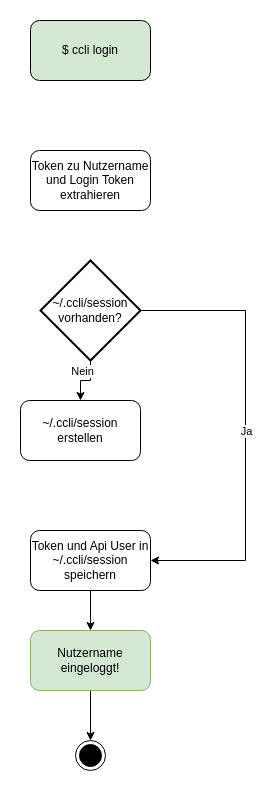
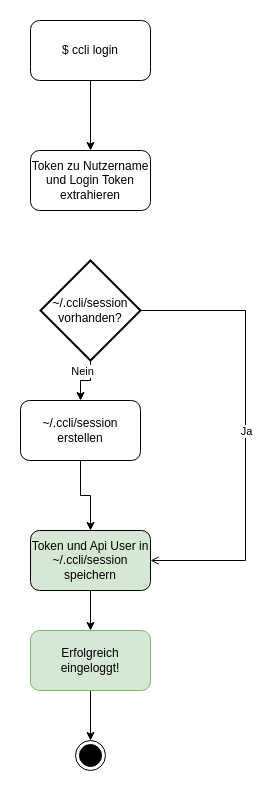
  <mxCell id="0" />
  <mxCell id="1" parent="0" />
- <mxCell id="2" value="$ ccli login" style="rounded=1;whiteSpace=wrap;html=1;fillColor=#d5e8d4;" parent="1" vertex="1"><mxGeometry x="30" y="20" width="120" height="60" as="geometry" /></mxCell>
+ <mxCell id="2" value="$ ccli login" style="rounded=1;whiteSpace=wrap;html=1;" parent="1" vertex="1"><mxGeometry x="30" y="20" width="120" height="60" as="geometry" /></mxCell>
  <mxCell id="3" style="edgeStyle=orthogonalEdgeStyle;rounded=0;orthogonalLoop=1;jettySize=auto;html=1;" edge="1" parent="1" source="7" target="10"><mxGeometry relative="1" as="geometry" /></mxCell>
  <mxCell id="4" value="Nein" style="edgeLabel;html=1;align=center;verticalAlign=middle;resizable=0;points=[];" vertex="1" connectable="0" parent="3"><mxGeometry x="0.173" relative="1" as="geometry"><mxPoint y="-9.33" as="offset" /></mxGeometry></mxCell>
- <mxCell id="5" style="edgeStyle=orthogonalEdgeStyle;rounded=0;orthogonalLoop=1;jettySize=auto;html=1;entryX=1;entryY=0.5;entryDx=0;entryDy=0;" edge="1" parent="1" source="7" target="12"><mxGeometry relative="1" as="geometry"><mxPoint x="215" y="310" as="targetPoint" /><Array as="points"><mxPoint x="245" y="310" /><mxPoint x="245" y="560" /></Array></mxGeometry></mxCell>
+ <mxCell id="5" style="edgeStyle=orthogonalEdgeStyle;rounded=0;orthogonalLoop=1;jettySize=auto;html=1;entryX=1;entryY=0.5;entryDx=0;entryDy=0;endArrow=open;" edge="1" parent="1" source="7" target="12"><mxGeometry relative="1" as="geometry"><mxPoint x="215" y="310" as="targetPoint" /><Array as="points"><mxPoint x="245" y="310" /><mxPoint x="245" y="560" /></Array></mxGeometry></mxCell>
  <mxCell id="6" value="Ja" style="edgeLabel;html=1;align=center;verticalAlign=middle;resizable=0;points=[];" vertex="1" connectable="0" parent="5"><mxGeometry x="-0.316" relative="1" as="geometry"><mxPoint y="71.14" as="offset" /></mxGeometry></mxCell>
  <mxCell id="7" value="~/.ccli/session vorhanden?" style="strokeWidth=2;html=1;shape=mxgraph.flowchart.decision;whiteSpace=wrap;" parent="1" vertex="1"><mxGeometry x="40" y="260" width="100" height="100" as="geometry" /></mxCell>
+ <mxCell id="8" style="edgeStyle=orthogonalEdgeStyle;rounded=0;orthogonalLoop=1;jettySize=auto;html=1;" parent="1" source="2" target="16" edge="1"><mxGeometry relative="1" as="geometry"><mxPoint x="90" y="80" as="sourcePoint" /><mxPoint x="90" y="300" as="targetPoint" /></mxGeometry></mxCell>
+ <mxCell id="9" style="edgeStyle=orthogonalEdgeStyle;rounded=0;orthogonalLoop=1;jettySize=auto;html=1;" parent="1" source="10" target="12" edge="1"><mxGeometry relative="1" as="geometry" /></mxCell>
  <mxCell id="10" value="&lt;div&gt;~/.ccli/session erstellen&lt;br&gt;&lt;/div&gt;" style="rounded=1;whiteSpace=wrap;html=1;" parent="1" vertex="1"><mxGeometry x="20" y="400" width="120" height="60" as="geometry" /></mxCell>
  <mxCell id="11" style="edgeStyle=orthogonalEdgeStyle;rounded=0;orthogonalLoop=1;jettySize=auto;html=1;" parent="1" source="12" target="14" edge="1"><mxGeometry relative="1" as="geometry" /></mxCell>
- <mxCell id="12" value="Token und Api User in ~/.ccli/session speichern" style="rounded=1;whiteSpace=wrap;html=1;" parent="1" vertex="1"><mxGeometry x="30" y="530" width="120" height="60" as="geometry" /></mxCell>
+ <mxCell id="12" value="Token und Api User in ~/.ccli/session speichern" style="rounded=1;whiteSpace=wrap;html=1;fillColor=#d5e8d4;" parent="1" vertex="1"><mxGeometry x="30" y="530" width="120" height="60" as="geometry" /></mxCell>
  <mxCell id="13" style="edgeStyle=orthogonalEdgeStyle;rounded=0;orthogonalLoop=1;jettySize=auto;html=1;" parent="1" source="14" target="15" edge="1"><mxGeometry relative="1" as="geometry" /></mxCell>
- <mxCell id="14" value="Nutzername eingeloggt!" style="rounded=1;whiteSpace=wrap;html=1;strokeColor=#82b366;fillColor=#d5e8d4;" parent="1" vertex="1"><mxGeometry x="30" y="630" width="120" height="60" as="geometry" /></mxCell>
+ <mxCell id="14" value="Erfolgreich eingeloggt!" style="rounded=1;whiteSpace=wrap;html=1;strokeColor=#82b366;fillColor=#d5e8d4;" parent="1" vertex="1"><mxGeometry x="30" y="630" width="120" height="60" as="geometry" /></mxCell>
  <mxCell id="15" value="" style="ellipse;html=1;shape=endState;fillColor=#000000;" parent="1" vertex="1"><mxGeometry x="75" y="740" width="30" height="30" as="geometry" /></mxCell>
  <mxCell id="16" value="Token zu Nutzername und Login Token extrahieren" style="rounded=1;whiteSpace=wrap;html=1;" vertex="1" parent="1"><mxGeometry x="30" y="150" width="120" height="60" as="geometry" /></mxCell>
